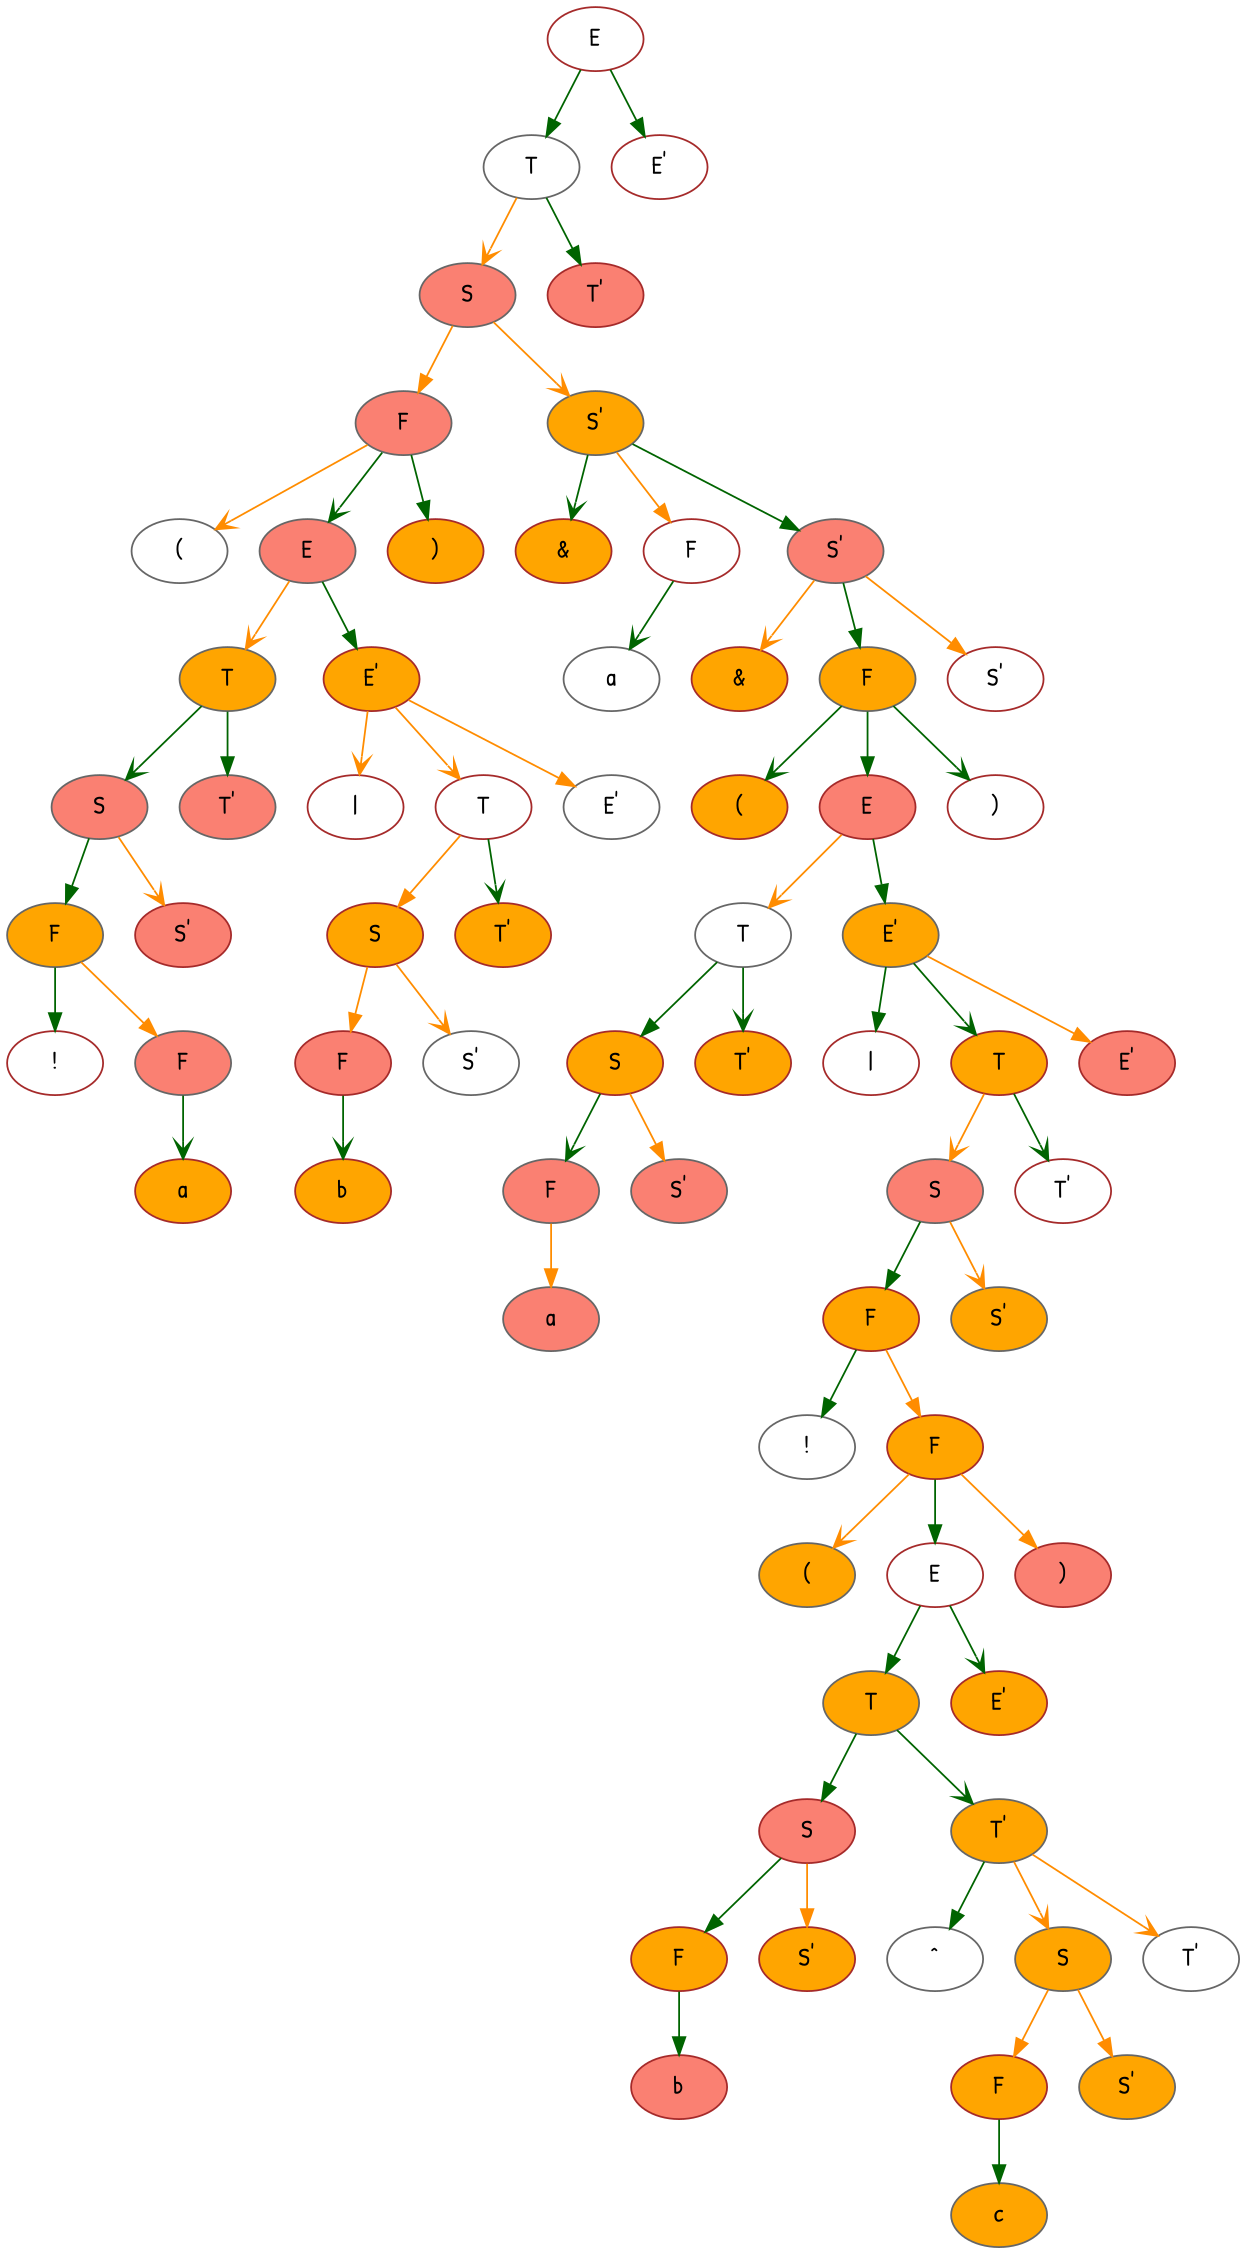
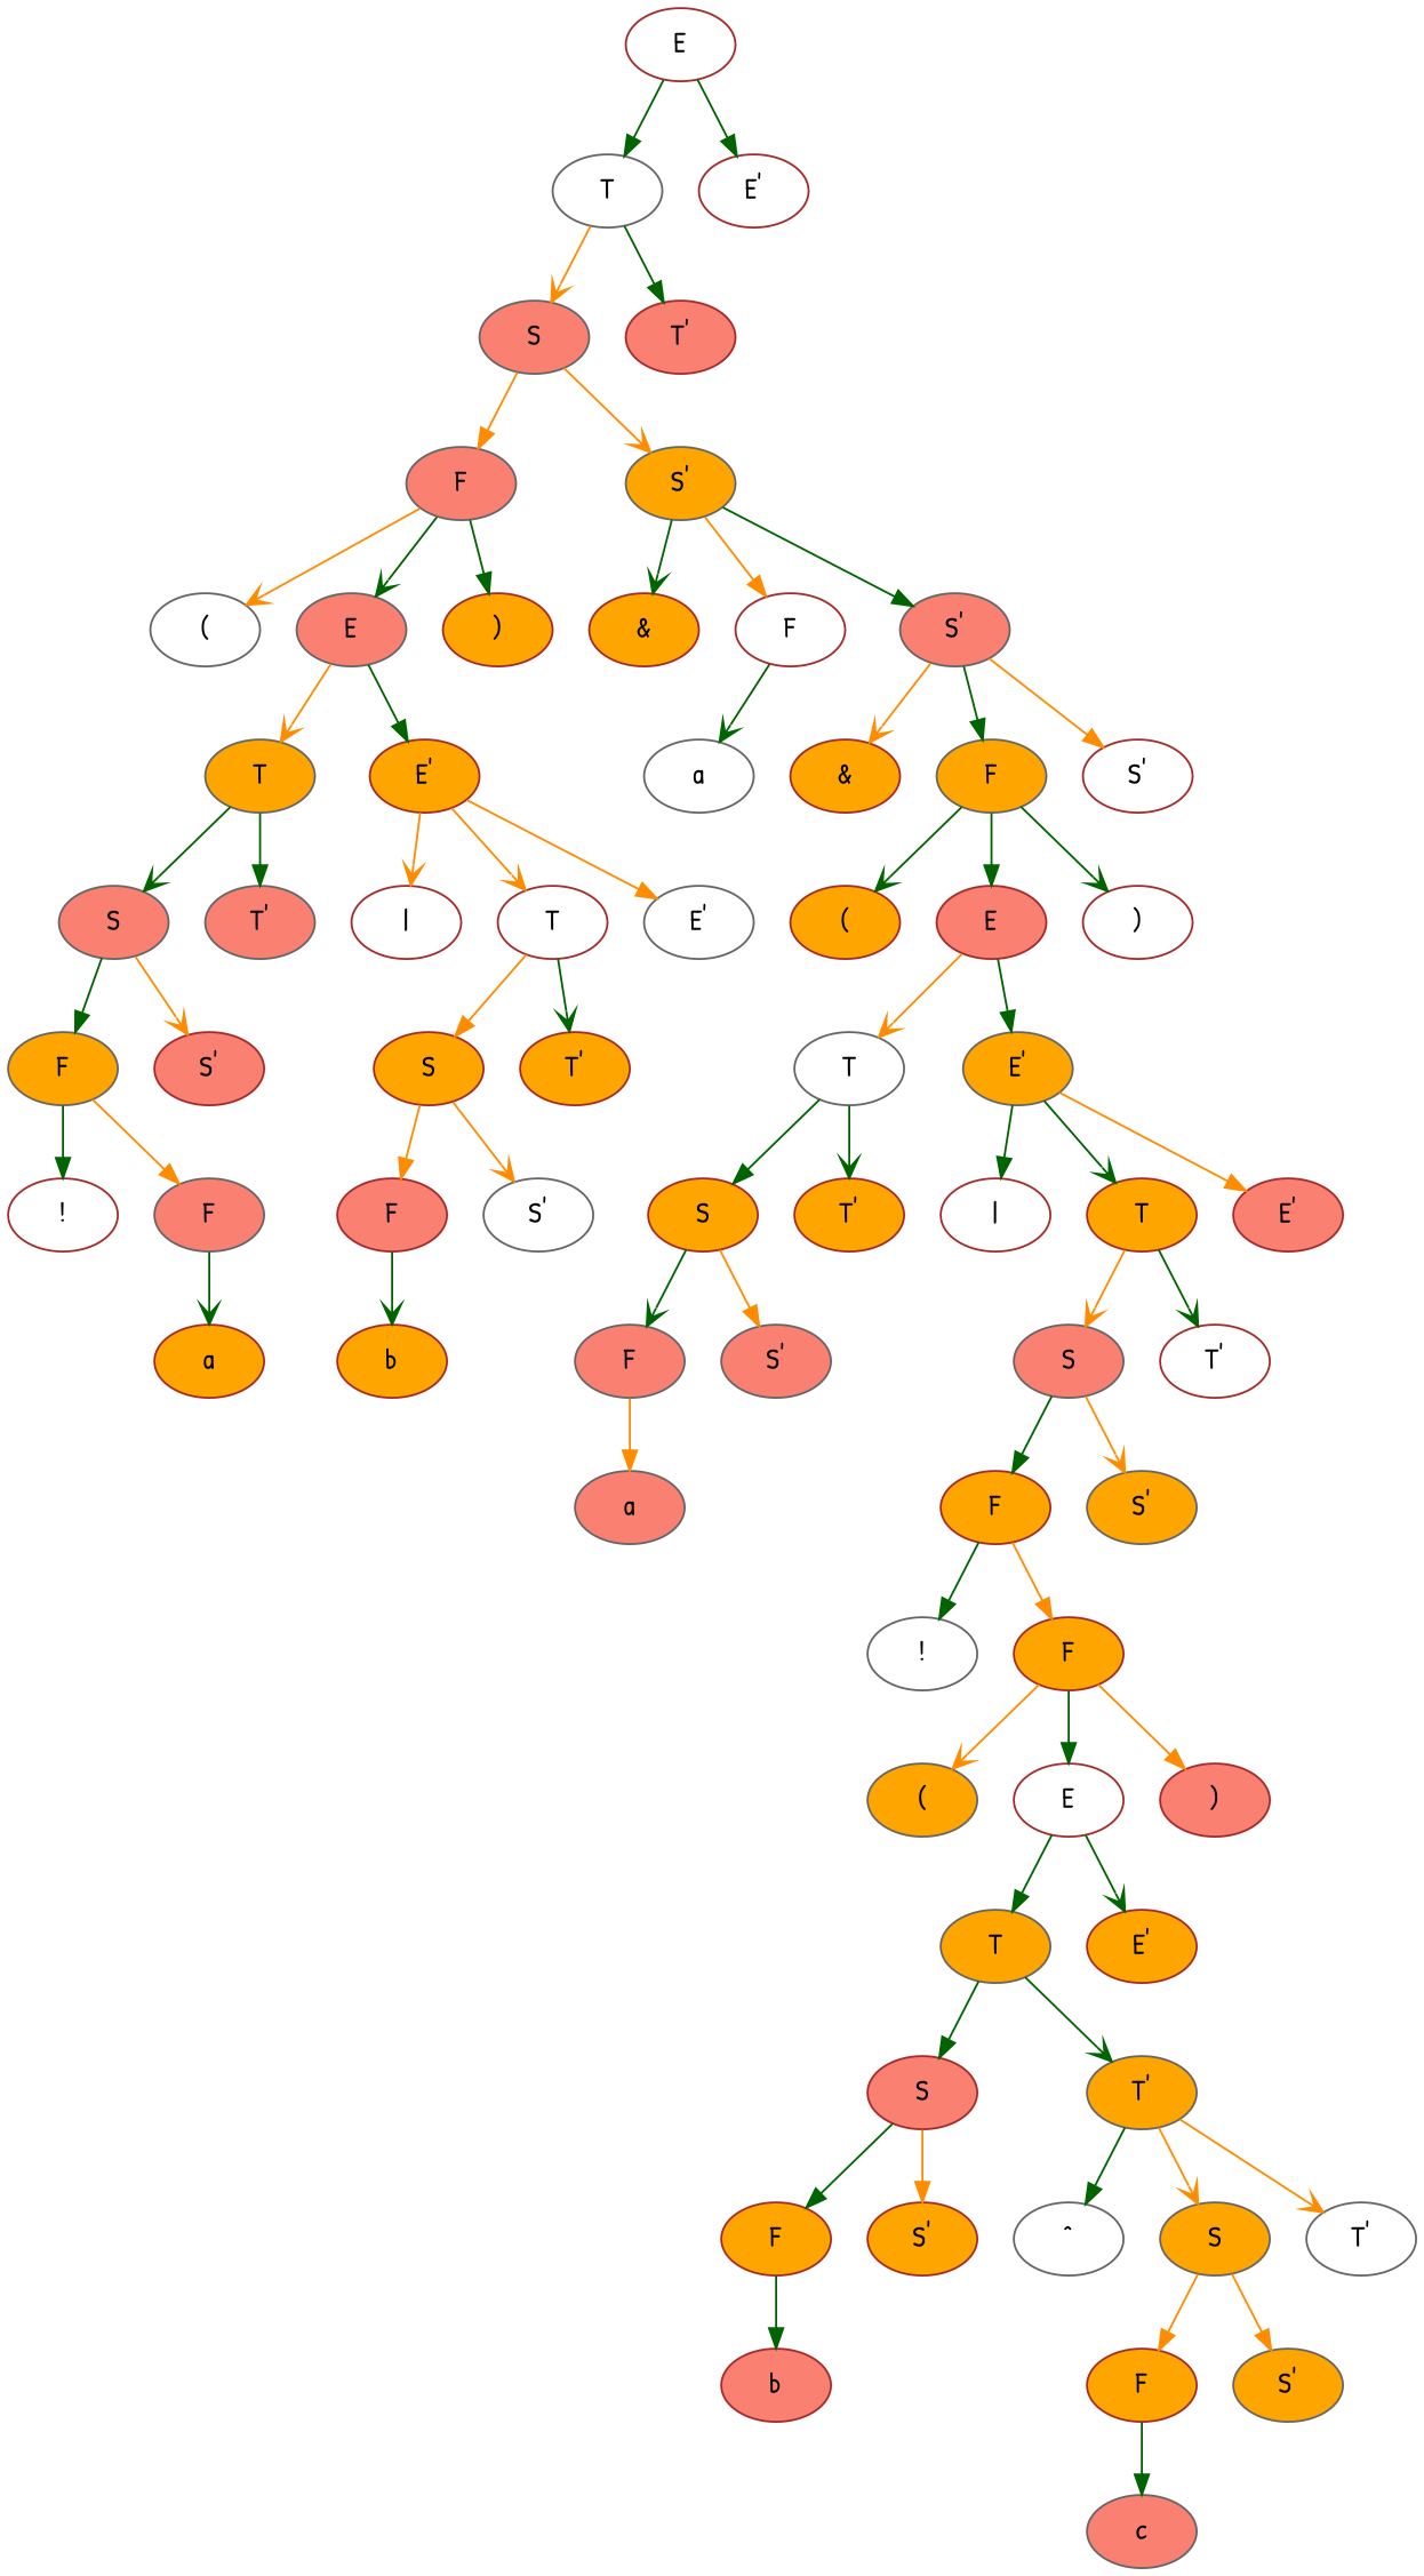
  digraph {
    fontname="Patrick Hand"
    node [style=filled fillcolor=orange color=brown fontname="Patrick Hand"]
    edge [color=darkgreen arrowhead=normal fontname="Patrick Hand"]
    n1 [label=E fillcolor=white]
    n2 [label=T fillcolor=white color=gray40]
    n3 [label="E'" fillcolor=white]
    n4 [label=S fillcolor=salmon color=gray40]
    n5 [label="T'" fillcolor=salmon]
    n6 [label=F fillcolor=salmon color=gray40]
    n7 [label="S'" color=gray40]
    n8 [color=gray40 label="(" fillcolor=white]
    n9 [label=E fillcolor=salmon color=gray40]
    n10 [label=")"]
    n11 [label=T color=gray40]
    n12 [label="E'"]
    n13 [label=S fillcolor=salmon color=gray40]
    n14 [label="T'" fillcolor=salmon color=gray40]
    n15 [label=F color=gray40]
    n16 [label="S'" fillcolor=salmon]
    n17 [label="!" fillcolor=white]
    n18 [label=F fillcolor=salmon color=gray40]
    n19 [label=a]
    n20 [label="|" fillcolor=white]
    n21 [label=T fillcolor=white]
    n22 [label="E'" fillcolor=white color=gray40]
    n23 [label=S]
    n24 [label="T'"]
    n25 [label=F fillcolor=salmon]
    n26 [label="S'" fillcolor=white color=gray40]
    n27 [label=b]
    n28 [label="&"]
    n29 [label=F fillcolor=white]
    n30 [label="S'" fillcolor=salmon color=gray40]
    n31 [color=gray40 label=a fillcolor=white]
    n32 [label="&"]
    n33 [label=F color=gray40]
    n34 [label="S'" fillcolor=white]
    n35 [label="("]
    n36 [label=E fillcolor=salmon]
    n37 [label=")" fillcolor=white]
    n38 [label=T fillcolor=white color=gray40]
    n39 [label="E'" color=gray40]
    n40 [label=S]
    n41 [label="T'"]
    n42 [label=F fillcolor=salmon color=gray40]
    n43 [label="S'" fillcolor=salmon color=gray40]
    n44 [color=gray40 label=a fillcolor=salmon]
    n45 [label="|" fillcolor=white]
    n46 [label=T]
    n47 [label="E'" fillcolor=salmon]
    n48 [label=S fillcolor=salmon color=gray40]
    n49 [label="T'" fillcolor=white]
    n50 [label=F]
    n51 [label="S'" color=gray40]
    n52 [color=gray40 label="!" fillcolor=white]
    n53 [label=F]
    n54 [color=gray40 label="("]
    n55 [label=E fillcolor=white]
    n56 [label=")" fillcolor=salmon]
    n57 [label=T color=gray40]
    n58 [label="E'"]
    n59 [label=S fillcolor=salmon]
    n60 [label="T'" color=gray40]
    n61 [label=F]
    n62 [label="S'"]
    n63 [label=b fillcolor=salmon]
    n64 [color=gray40 label="^" fillcolor=white]
    n65 [label=S color=gray40]
    n66 [label="T'" fillcolor=white color=gray40]
    n67 [label=F]
    n68 [label="S'" color=gray40]
-   n69 [color=gray40 label=c]
+   n69 [color=gray40 label=c fillcolor=salmon]
    n1 -> n2
    n1 -> n3
    n2 -> n4 [color=darkorange arrowhead=vee]
    n2 -> n5
    n4 -> n6 [color=darkorange]
    n4 -> n7 [color=darkorange arrowhead=vee]
    n6 -> n8 [color=darkorange arrowhead=vee]
    n6 -> n9 [arrowhead=vee]
    n6 -> n10
    n7 -> n28 [arrowhead=vee]
    n7 -> n29 [color=darkorange]
    n7 -> n30
    n9 -> n11 [color=darkorange arrowhead=vee]
    n9 -> n12
    n11 -> n13 [arrowhead=vee]
    n11 -> n14
    n12 -> n20 [color=darkorange arrowhead=vee]
    n12 -> n21 [color=darkorange arrowhead=vee]
    n12 -> n22 [color=darkorange]
    n13 -> n15
    n13 -> n16 [color=darkorange arrowhead=vee]
    n15 -> n17
    n15 -> n18 [color=darkorange]
    n18 -> n19 [arrowhead=vee]
    n21 -> n23 [color=darkorange]
    n21 -> n24 [arrowhead=vee]
    n23 -> n25 [color=darkorange]
    n23 -> n26 [color=darkorange arrowhead=vee]
    n25 -> n27 [arrowhead=vee]
    n29 -> n31 [arrowhead=vee]
    n30 -> n32 [color=darkorange arrowhead=vee]
    n30 -> n33
    n30 -> n34 [color=darkorange]
    n33 -> n35 [arrowhead=vee]
    n33 -> n36
    n33 -> n37 [arrowhead=vee]
    n36 -> n38 [color=darkorange arrowhead=vee]
    n36 -> n39
    n38 -> n40
    n38 -> n41 [arrowhead=vee]
    n39 -> n45
    n39 -> n46 [arrowhead=vee]
    n39 -> n47 [color=darkorange]
    n40 -> n42 [arrowhead=vee]
    n40 -> n43 [color=darkorange]
    n42 -> n44 [color=darkorange]
    n46 -> n48 [color=darkorange arrowhead=vee]
    n46 -> n49 [arrowhead=vee]
    n48 -> n50
    n48 -> n51 [color=darkorange arrowhead=vee]
    n50 -> n52
    n50 -> n53 [color=darkorange]
    n53 -> n54 [color=darkorange arrowhead=vee]
    n53 -> n55
    n53 -> n56 [color=darkorange]
    n55 -> n57
    n55 -> n58 [arrowhead=vee]
    n57 -> n59
    n57 -> n60 [arrowhead=vee]
    n59 -> n61
    n59 -> n62 [color=darkorange]
    n60 -> n64
    n60 -> n65 [color=darkorange arrowhead=vee]
    n60 -> n66 [color=darkorange arrowhead=vee]
    n61 -> n63
    n65 -> n67 [color=darkorange]
    n65 -> n68 [color=darkorange]
    n67 -> n69
  }
